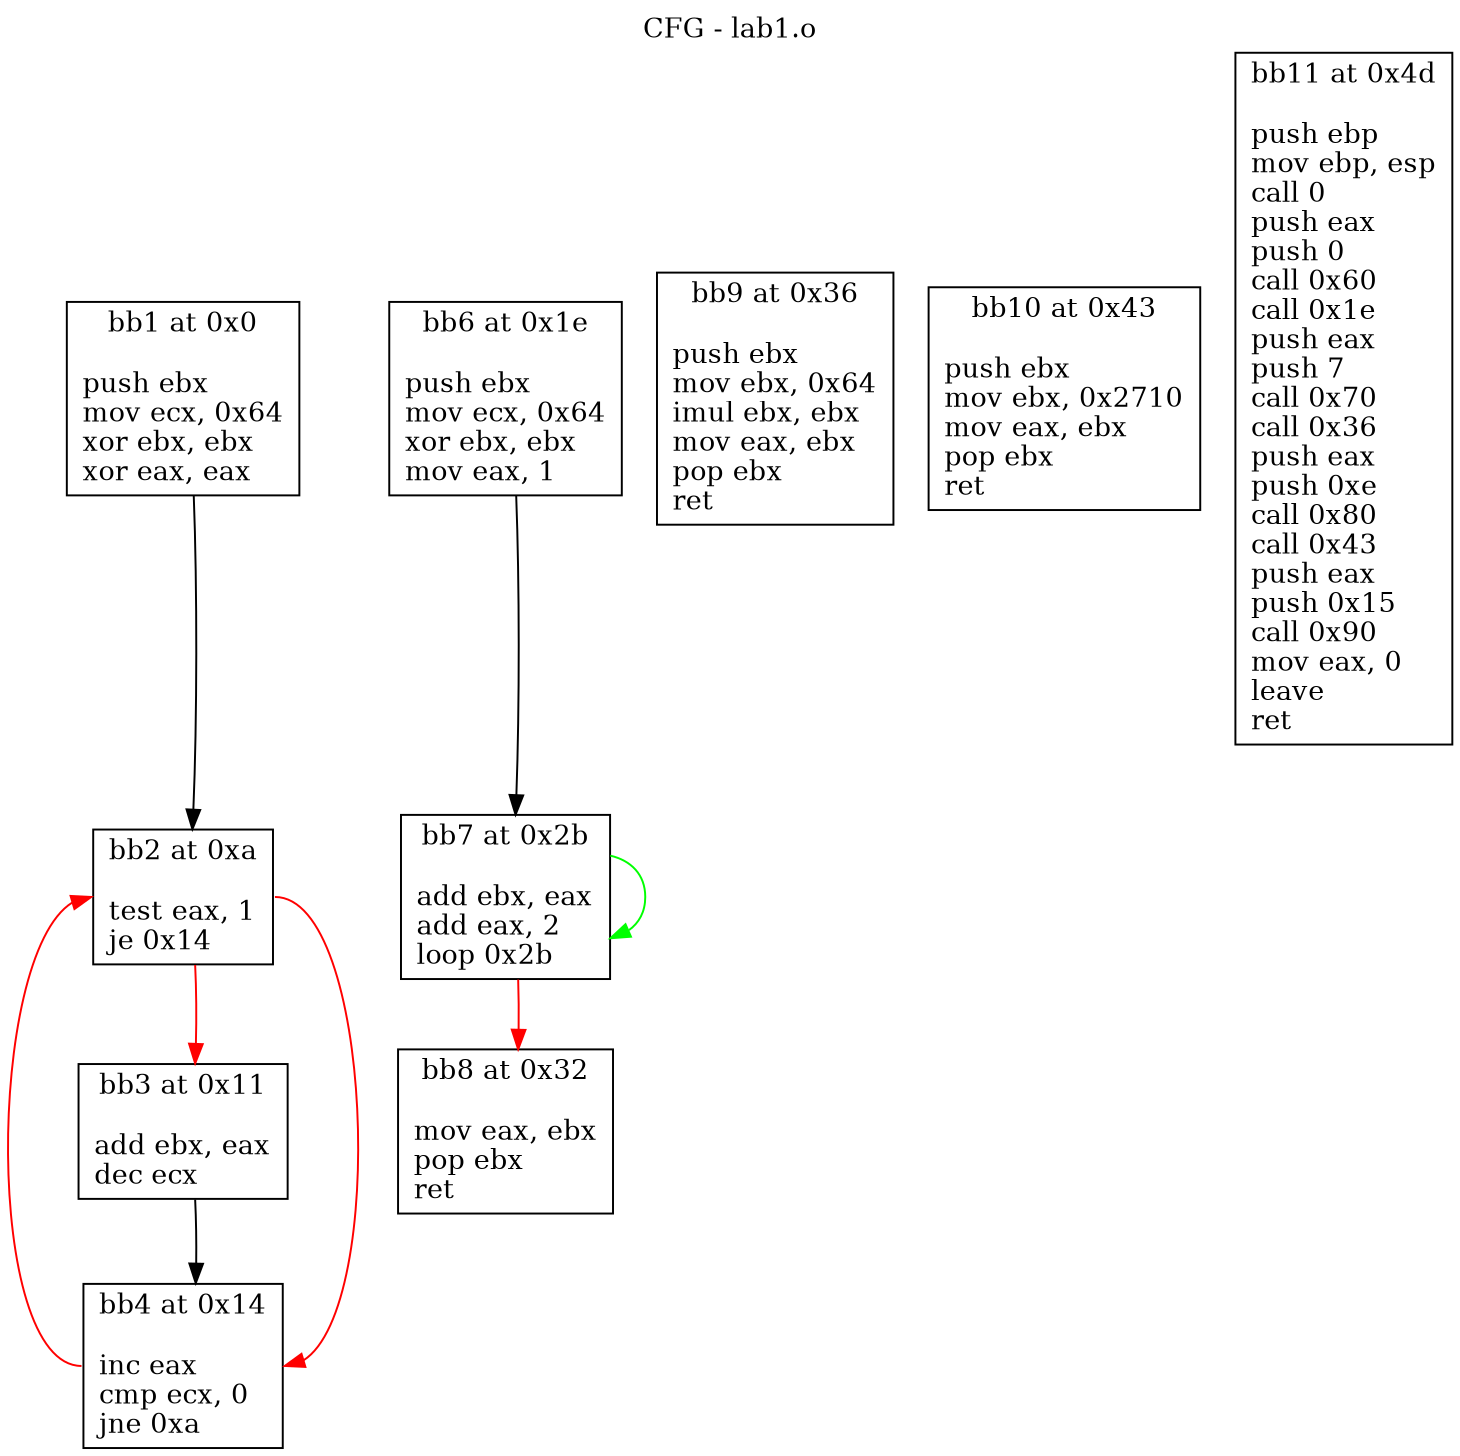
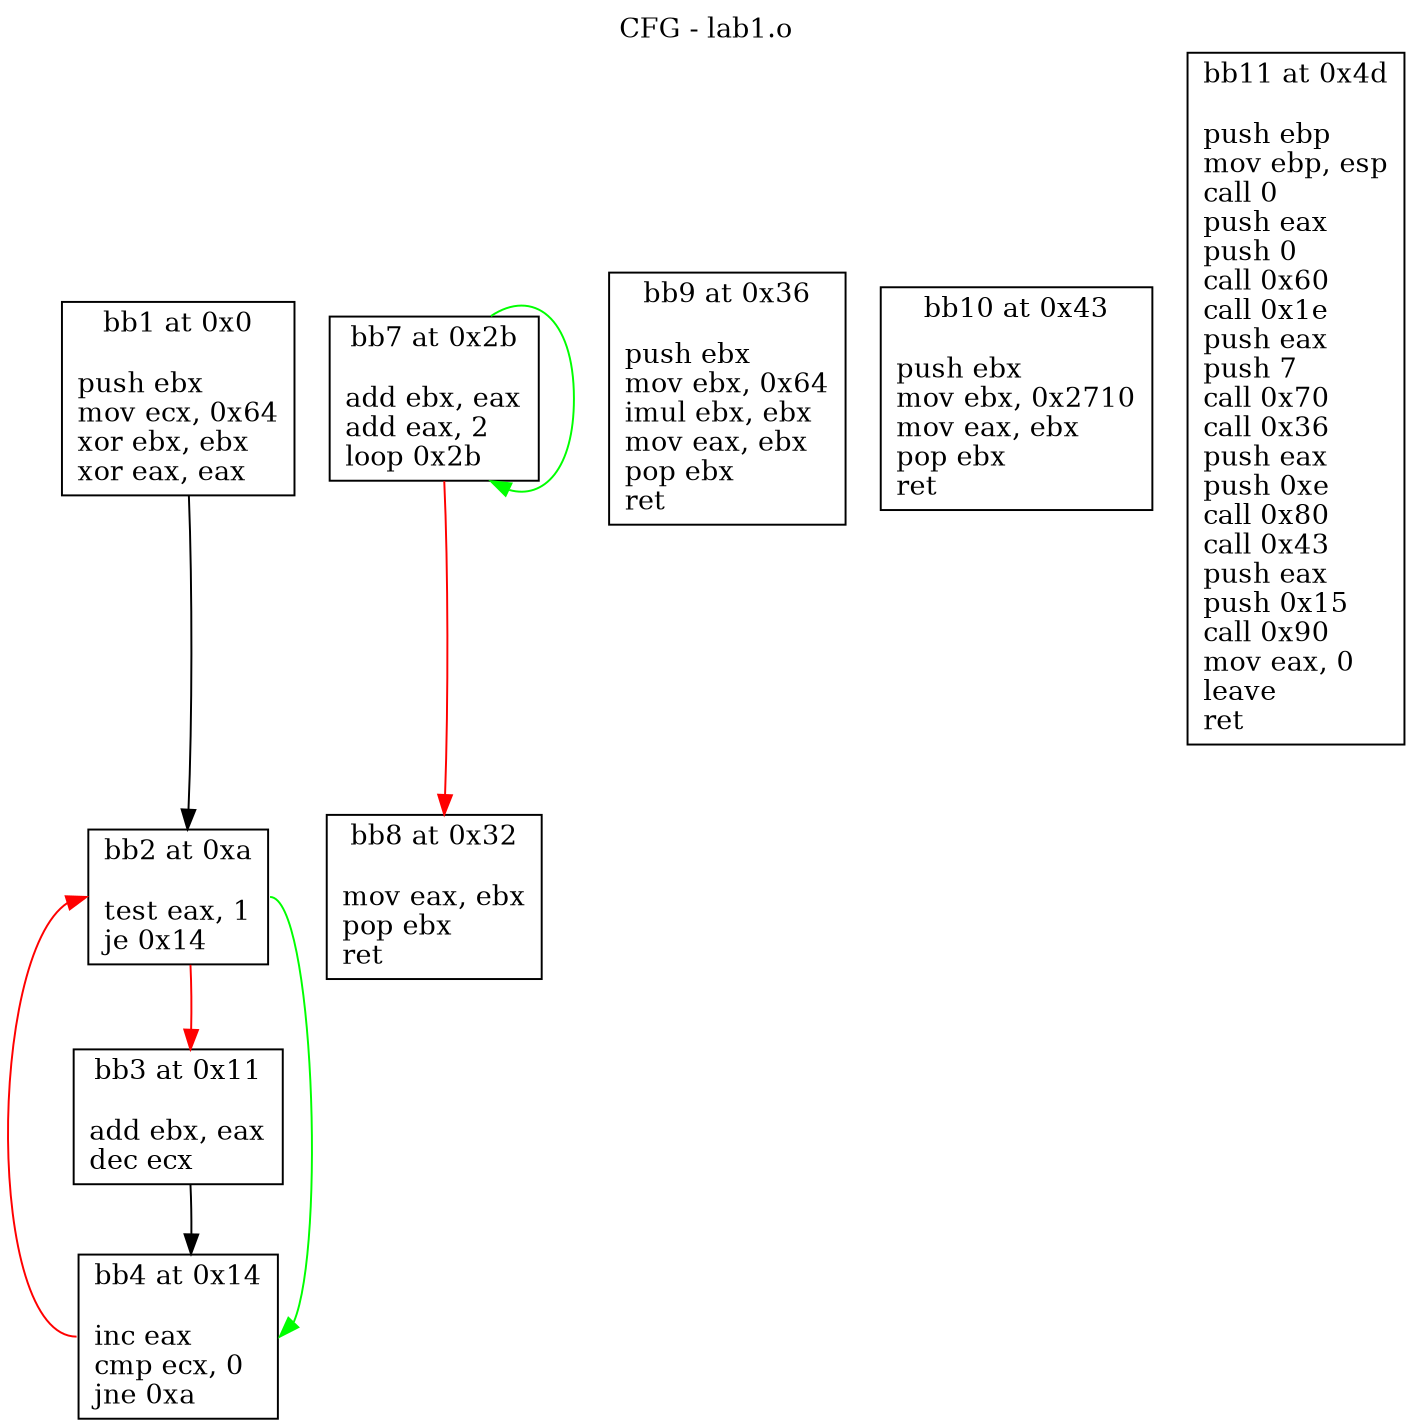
  digraph {
    label="CFG - lab1.o"
    labelloc=top
    splines=splines
    node [shape=box]
    n1 [label="bb1 at 0x0\n\npush ebx\lmov ecx, 0x64\lxor ebx, ebx\lxor eax, eax\l"]
    n2 [label="bb2 at 0xa\n\ntest eax, 1\lje 0x14\l"]
    n3 [label="bb3 at 0x11\n\nadd ebx, eax\ldec ecx\l"]
    n4 [label="bb4 at 0x14\n\ninc eax\lcmp ecx, 0\ljne 0xa\l"]
-   n5 [label="bb6 at 0x1e\n\npush ebx\lmov ecx, 0x64\lxor ebx, ebx\lmov eax, 1\l"]
    n6 [label="bb7 at 0x2b\n\nadd ebx, eax\ladd eax, 2\lloop 0x2b\l"]
    n7 [label="bb8 at 0x32\n\nmov eax, ebx\lpop ebx\lret\l"]
    n8 [label="bb9 at 0x36\n\npush ebx\lmov ebx, 0x64\limul ebx, ebx\lmov eax, ebx\lpop ebx\lret\l"]
    n9 [label="bb10 at 0x43\n\npush ebx\lmov ebx, 0x2710\lmov eax, ebx\lpop ebx\lret\l"]
    n10 [label="bb11 at 0x4d\n\npush ebp\lmov ebp, esp\lcall 0\lpush eax\lpush 0\lcall 0x60\lcall 0x1e\lpush eax\lpush 7\lcall 0x70\lcall 0x36\lpush eax\lpush 0xe\lcall 0x80\lcall 0x43\lpush eax\lpush 0x15\lcall 0x90\lmov eax, 0\lleave\lret\l"]
    n1 -> n2 [style=invis]
    n1 -> n2
    n2 -> n3 [style=invis]
    n2 -> n3 [color=red]
-   n2 -> n4 [color=red headport=e tailport=e]
+   n2 -> n4 [color=green headport=e tailport=e]
    n3 -> n4 [style=invis]
    n3 -> n4
    n4 -> n2 [color=red headport=w tailport=w]
-   n5 -> n6 [style=invis]
-   n5 -> n6
    n6 -> n6 [color=green]
    n6 -> n7 [style=invis]
    n6 -> n7 [color=red]
  }
